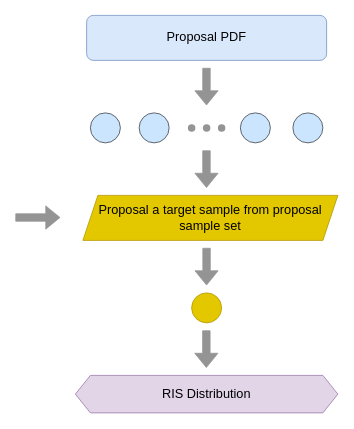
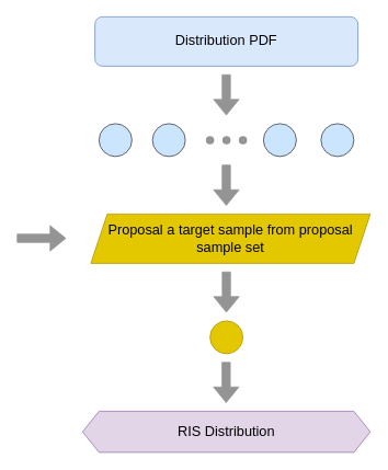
  <mxCell id="0" />
  <mxCell id="1" parent="0" />
- <mxCell id="2" value="&lt;font style=&quot;font-size: 17px;&quot;&gt;Proposal PDF&lt;/font&gt;" style="rounded=1;whiteSpace=wrap;html=1;fillColor=#dae8fc;strokeColor=#6c8ebf;" parent="1" vertex="1"><mxGeometry x="115" y="20" width="320" height="60" as="geometry" /></mxCell>
+ <mxCell id="2" value="&lt;font style=&quot;font-size: 17px;&quot;&gt;Distribution PDF&lt;/font&gt;" style="rounded=1;whiteSpace=wrap;html=1;fillColor=#dae8fc;strokeColor=#6c8ebf;" parent="1" vertex="1"><mxGeometry x="115" y="20" width="320" height="60" as="geometry" /></mxCell>
  <mxCell id="3" value="" style="ellipse;whiteSpace=wrap;html=1;fillColor=#cce5ff;strokeColor=#36393d;" parent="1" vertex="1"><mxGeometry x="120" y="150" width="40" height="40" as="geometry" /></mxCell>
  <mxCell id="4" value="" style="shape=flexArrow;endArrow=classic;html=1;rounded=0;strokeColor=#949494;fillColor=#949494;" parent="1" edge="1"><mxGeometry width="50" height="50" relative="1" as="geometry"><mxPoint x="274.8" y="90" as="sourcePoint" /><mxPoint x="274.8" y="140" as="targetPoint" /></mxGeometry></mxCell>
  <mxCell id="5" value="" style="ellipse;whiteSpace=wrap;html=1;fillColor=#cce5ff;strokeColor=#36393d;" parent="1" vertex="1"><mxGeometry x="185" y="150" width="40" height="40" as="geometry" /></mxCell>
  <mxCell id="6" value="" style="ellipse;whiteSpace=wrap;html=1;fillColor=#cce5ff;strokeColor=#36393d;" parent="1" vertex="1"><mxGeometry x="390" y="150" width="40" height="40" as="geometry" /></mxCell>
  <mxCell id="7" value="" style="ellipse;whiteSpace=wrap;html=1;fillColor=#cce5ff;strokeColor=#36393d;" parent="1" vertex="1"><mxGeometry x="320" y="150" width="40" height="40" as="geometry" /></mxCell>
  <mxCell id="8" value="&lt;span style=&quot;font-size: 17px;&quot;&gt;Proposal a target sample from proposal sample set&lt;/span&gt;" style="shape=parallelogram;perimeter=parallelogramPerimeter;whiteSpace=wrap;html=1;fixedSize=1;fontColor=#000000;fillColor=#e3c800;strokeColor=#B09500;" parent="1" vertex="1"><mxGeometry x="110" y="260" width="340" height="60" as="geometry" /></mxCell>
  <mxCell id="9" value="" style="shape=flexArrow;endArrow=classic;html=1;rounded=0;fontColor=#000000;strokeColor=#949494;fillColor=#949494;fillStyle=solid;gradientColor=none;" parent="1" edge="1"><mxGeometry width="50" height="50" relative="1" as="geometry"><mxPoint x="20" y="289.5" as="sourcePoint" /><mxPoint x="80" y="289.5" as="targetPoint" /></mxGeometry></mxCell>
  <mxCell id="10" value="" style="ellipse;whiteSpace=wrap;html=1;fillColor=#e3c800;strokeColor=#B09500;fontColor=#000000;" parent="1" vertex="1"><mxGeometry x="255" y="390" width="40" height="40" as="geometry" /></mxCell>
  <mxCell id="11" value="&lt;font style=&quot;font-size: 17px;&quot;&gt;RIS Distribution&lt;/font&gt;" style="shape=hexagon;perimeter=hexagonPerimeter2;whiteSpace=wrap;html=1;fixedSize=1;fillColor=#e1d5e7;strokeColor=#9673a6;" parent="1" vertex="1"><mxGeometry x="100" y="500" width="350" height="50" as="geometry" /></mxCell>
  <mxCell id="12" value="" style="ellipse;whiteSpace=wrap;html=1;fillColor=#949494;strokeColor=none;" parent="1" vertex="1"><mxGeometry x="250" y="165" width="10" height="10" as="geometry" /></mxCell>
  <mxCell id="13" value="" style="ellipse;whiteSpace=wrap;html=1;fillColor=#949494;strokeColor=none;" parent="1" vertex="1"><mxGeometry x="270" y="165" width="10" height="10" as="geometry" /></mxCell>
  <mxCell id="14" value="" style="ellipse;whiteSpace=wrap;html=1;fillColor=#949494;strokeColor=none;" parent="1" vertex="1"><mxGeometry x="290" y="165" width="10" height="10" as="geometry" /></mxCell>
  <mxCell id="15" value="" style="shape=flexArrow;endArrow=classic;html=1;rounded=0;strokeColor=#949494;fillColor=#949494;" parent="1" edge="1"><mxGeometry width="50" height="50" relative="1" as="geometry"><mxPoint x="274.8" y="200" as="sourcePoint" /><mxPoint x="274.8" y="250" as="targetPoint" /></mxGeometry></mxCell>
  <mxCell id="16" value="" style="shape=flexArrow;endArrow=classic;html=1;rounded=0;strokeColor=#949494;fillColor=#949494;" parent="1" edge="1"><mxGeometry width="50" height="50" relative="1" as="geometry"><mxPoint x="274.9" y="330" as="sourcePoint" /><mxPoint x="274.9" y="380" as="targetPoint" /></mxGeometry></mxCell>
  <mxCell id="17" value="" style="shape=flexArrow;endArrow=classic;html=1;rounded=0;strokeColor=#949494;fillColor=#949494;" parent="1" edge="1"><mxGeometry width="50" height="50" relative="1" as="geometry"><mxPoint x="274.64" y="440" as="sourcePoint" /><mxPoint x="274.64" y="490" as="targetPoint" /></mxGeometry></mxCell>
